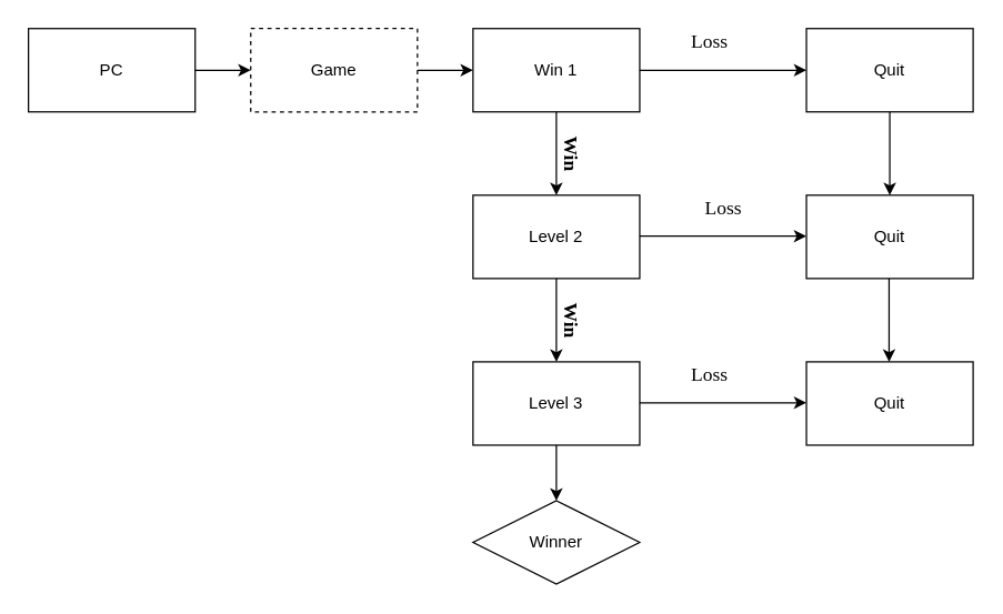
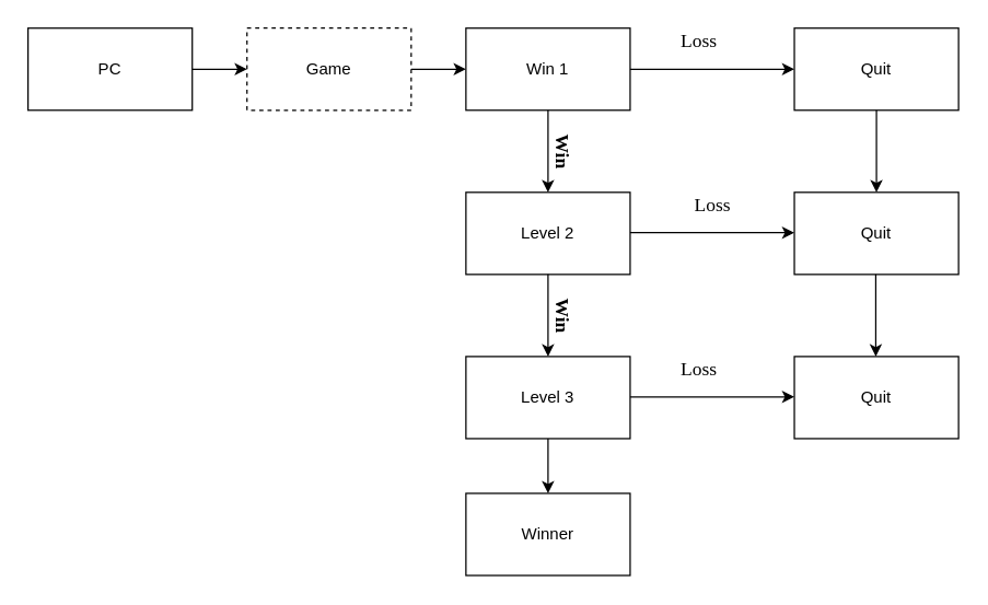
  <mxCell id="0" />
  <mxCell id="1" parent="0" />
  <mxCell id="2" value="PC" style="rounded=0;whiteSpace=wrap;html=1;" vertex="1" parent="1"><mxGeometry y="20" width="120" height="60" as="geometry" x="20" /></mxCell>
  <mxCell id="3" value="Game" style="rounded=0;whiteSpace=wrap;html=1;dashed=1;" vertex="1" parent="1"><mxGeometry x="180" y="20" width="120" height="60" as="geometry" /></mxCell>
  <mxCell id="4" value="Win 1" style="rounded=0;whiteSpace=wrap;html=1;" vertex="1" parent="1"><mxGeometry x="340" y="20" width="120" height="60" as="geometry" /></mxCell>
  <mxCell id="5" value="Level 2" style="rounded=0;whiteSpace=wrap;html=1;" vertex="1" parent="1"><mxGeometry x="340" y="140" width="120" height="60" as="geometry" /></mxCell>
  <mxCell id="6" value="Level 3" style="rounded=0;whiteSpace=wrap;html=1;" vertex="1" parent="1"><mxGeometry x="340" y="260" width="120" height="60" as="geometry" /></mxCell>
  <mxCell id="7" value="Quit" style="rounded=0;whiteSpace=wrap;html=1;" vertex="1" parent="1"><mxGeometry x="580" y="260" width="120" height="60" as="geometry" /></mxCell>
  <mxCell id="8" value="Quit" style="rounded=0;whiteSpace=wrap;html=1;" vertex="1" parent="1"><mxGeometry x="580" y="140" width="120" height="60" as="geometry" /></mxCell>
  <mxCell id="9" value="Quit" style="rounded=0;whiteSpace=wrap;html=1;" vertex="1" parent="1"><mxGeometry x="580" y="20" width="120" height="60" as="geometry" /></mxCell>
  <mxCell id="10" value="" style="endArrow=classic;html=1;rounded=0;entryX=0.5;entryY=0;entryDx=0;entryDy=0;exitX=0.5;exitY=1;exitDx=0;exitDy=0;" edge="1" parent="1" source="4" target="5"><mxGeometry width="50" height="50" relative="1" as="geometry"><mxPoint x="420" y="140" as="sourcePoint" /><mxPoint x="470" y="90" as="targetPoint" /></mxGeometry></mxCell>
  <mxCell id="11" value="" style="endArrow=classic;html=1;rounded=0;exitX=0.5;exitY=1;exitDx=0;exitDy=0;entryX=0.5;entryY=0;entryDx=0;entryDy=0;" edge="1" parent="1" source="5" target="6"><mxGeometry width="50" height="50" relative="1" as="geometry"><mxPoint x="420" y="140" as="sourcePoint" /><mxPoint x="470" y="90" as="targetPoint" /></mxGeometry></mxCell>
  <mxCell id="12" value="" style="endArrow=classic;html=1;rounded=0;exitX=0.5;exitY=1;exitDx=0;exitDy=0;entryX=0.5;entryY=0;entryDx=0;entryDy=0;" edge="1" parent="1"><mxGeometry width="50" height="50" relative="1" as="geometry"><mxPoint x="639.5" y="200" as="sourcePoint" /><mxPoint x="639.5" y="260" as="targetPoint" /></mxGeometry></mxCell>
  <mxCell id="13" value="" style="endArrow=classic;html=1;rounded=0;exitX=0.5;exitY=1;exitDx=0;exitDy=0;entryX=0.5;entryY=0;entryDx=0;entryDy=0;" edge="1" parent="1"><mxGeometry width="50" height="50" relative="1" as="geometry"><mxPoint x="640" y="80" as="sourcePoint" /><mxPoint x="640" y="140" as="targetPoint" /></mxGeometry></mxCell>
  <mxCell id="14" value="" style="endArrow=classic;html=1;rounded=0;exitX=1;exitY=0.5;exitDx=0;exitDy=0;entryX=0;entryY=0.5;entryDx=0;entryDy=0;" edge="1" parent="1" source="4" target="9"><mxGeometry width="50" height="50" relative="1" as="geometry"><mxPoint x="420" y="140" as="sourcePoint" /><mxPoint x="470" y="90" as="targetPoint" /><Array as="points" /></mxGeometry></mxCell>
  <mxCell id="15" value="" style="endArrow=classic;html=1;rounded=0;exitX=1;exitY=0.5;exitDx=0;exitDy=0;entryX=0;entryY=0.5;entryDx=0;entryDy=0;" edge="1" parent="1"><mxGeometry width="50" height="50" relative="1" as="geometry"><mxPoint x="460" y="169.5" as="sourcePoint" /><mxPoint x="580" y="169.5" as="targetPoint" /><Array as="points" /></mxGeometry></mxCell>
  <mxCell id="16" value="" style="endArrow=classic;html=1;rounded=0;exitX=1;exitY=0.5;exitDx=0;exitDy=0;entryX=0;entryY=0.5;entryDx=0;entryDy=0;" edge="1" parent="1"><mxGeometry width="50" height="50" relative="1" as="geometry"><mxPoint x="460" y="289.5" as="sourcePoint" /><mxPoint x="580" y="289.5" as="targetPoint" /><Array as="points" /></mxGeometry></mxCell>
  <mxCell id="17" value="" style="endArrow=classic;html=1;rounded=0;exitX=1;exitY=0.5;exitDx=0;exitDy=0;entryX=0;entryY=0.5;entryDx=0;entryDy=0;" edge="1" parent="1" source="3" target="4"><mxGeometry width="50" height="50" relative="1" as="geometry"><mxPoint x="420" y="140" as="sourcePoint" /><mxPoint x="470" y="90" as="targetPoint" /></mxGeometry></mxCell>
  <mxCell id="18" value="" style="endArrow=classic;html=1;rounded=0;exitX=1;exitY=0.5;exitDx=0;exitDy=0;entryX=0;entryY=0.5;entryDx=0;entryDy=0;" edge="1" parent="1" source="2" target="3"><mxGeometry width="50" height="50" relative="1" as="geometry"><mxPoint x="420" y="140" as="sourcePoint" /><mxPoint x="470" y="90" as="targetPoint" /></mxGeometry></mxCell>
  <mxCell id="19" value="" style="endArrow=classic;html=1;rounded=0;exitX=0.5;exitY=1;exitDx=0;exitDy=0;" edge="1" parent="1" source="6" target="20"><mxGeometry width="50" height="50" relative="1" as="geometry"><mxPoint x="420" y="140" as="sourcePoint" /><mxPoint x="400" y="360" as="targetPoint" /></mxGeometry></mxCell>
- <mxCell id="20" value="Winner" style="rhombus;whiteSpace=wrap;html=1;" vertex="1" parent="1"><mxGeometry x="340" y="360" width="120" height="60" as="geometry" /></mxCell>
+ <mxCell id="20" value="Winner" style="rounded=0;whiteSpace=wrap;html=1;" vertex="1" parent="1"><mxGeometry x="340" y="360" width="120" height="60" as="geometry" /></mxCell>
  <mxCell id="21" value="&lt;h5&gt;&lt;font face=&quot;Comic Sans MS&quot;&gt;&lt;span style=&quot;font-size: 14px&quot;&gt;Win&lt;/span&gt;&lt;/font&gt;&lt;/h5&gt;" style="text;html=1;align=center;verticalAlign=middle;resizable=0;points=[];autosize=1;strokeColor=none;fillColor=none;rotation=90;" vertex="1" parent="1"><mxGeometry x="390" y="80" width="40" height="60" as="geometry" /></mxCell>
  <mxCell id="22" value="&lt;h5&gt;&lt;font face=&quot;Comic Sans MS&quot;&gt;&lt;span style=&quot;font-size: 14px&quot;&gt;Win&lt;/span&gt;&lt;/font&gt;&lt;/h5&gt;" style="text;html=1;align=center;verticalAlign=middle;resizable=0;points=[];autosize=1;strokeColor=none;fillColor=none;rotation=90;" vertex="1" parent="1"><mxGeometry x="390" y="200" width="40" height="60" as="geometry" /></mxCell>
  <mxCell id="23" value="Loss&lt;br&gt;" style="text;html=1;align=center;verticalAlign=middle;resizable=0;points=[];autosize=1;strokeColor=none;fillColor=none;fontSize=14;fontFamily=Comic Sans MS;rotation=0;" vertex="1" parent="1"><mxGeometry x="490" y="20" width="40" height="20" as="geometry" /></mxCell>
  <mxCell id="24" value="Loss&lt;br&gt;" style="text;html=1;align=center;verticalAlign=middle;resizable=0;points=[];autosize=1;strokeColor=none;fillColor=none;fontSize=14;fontFamily=Comic Sans MS;rotation=0;" vertex="1" parent="1"><mxGeometry x="500" y="140" width="40" height="20" as="geometry" /></mxCell>
  <mxCell id="25" value="Loss&lt;br&gt;" style="text;html=1;align=center;verticalAlign=middle;resizable=0;points=[];autosize=1;strokeColor=none;fillColor=none;fontSize=14;fontFamily=Comic Sans MS;rotation=0;" vertex="1" parent="1"><mxGeometry x="490" y="260" width="40" height="20" as="geometry" /></mxCell>
